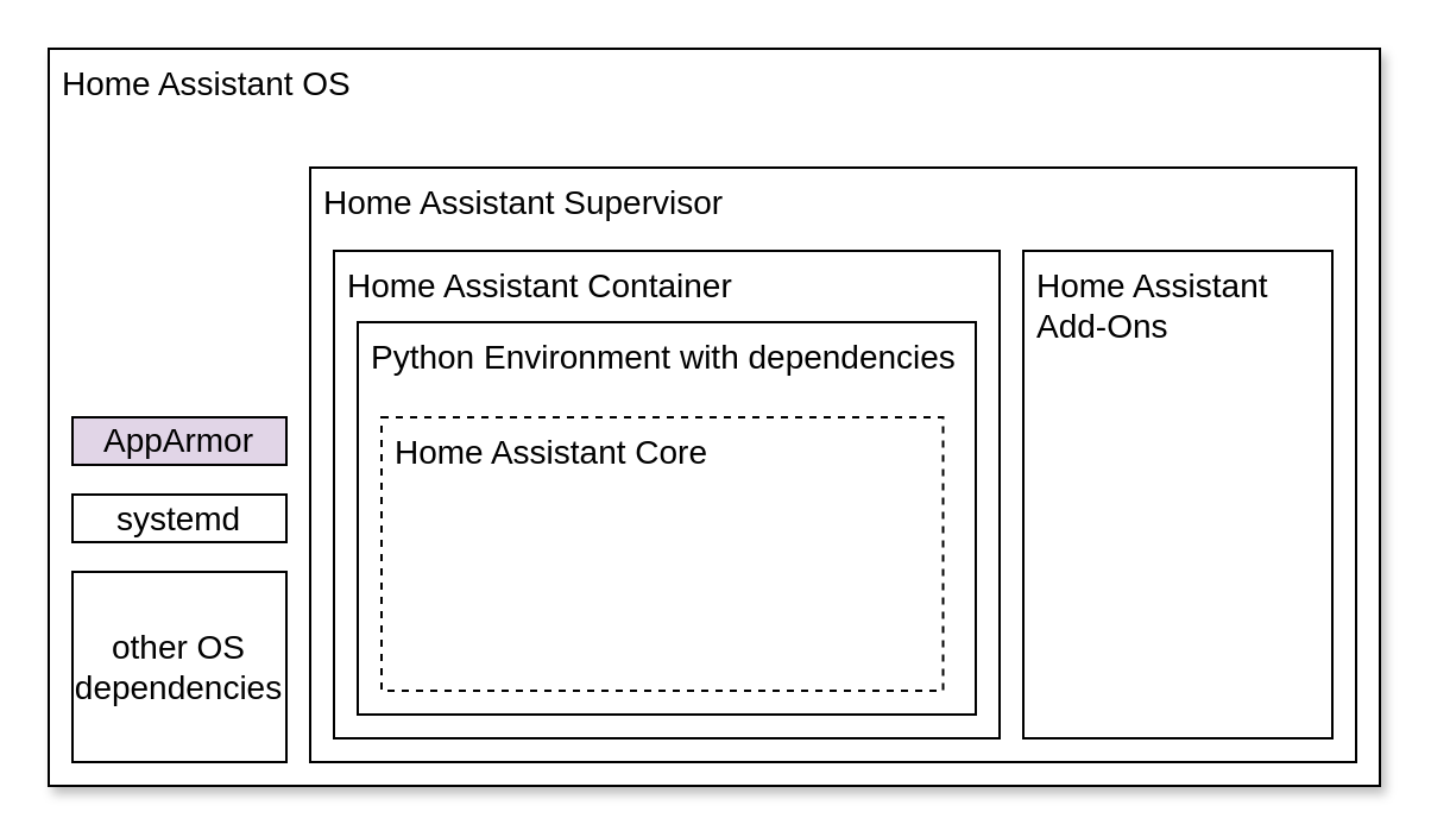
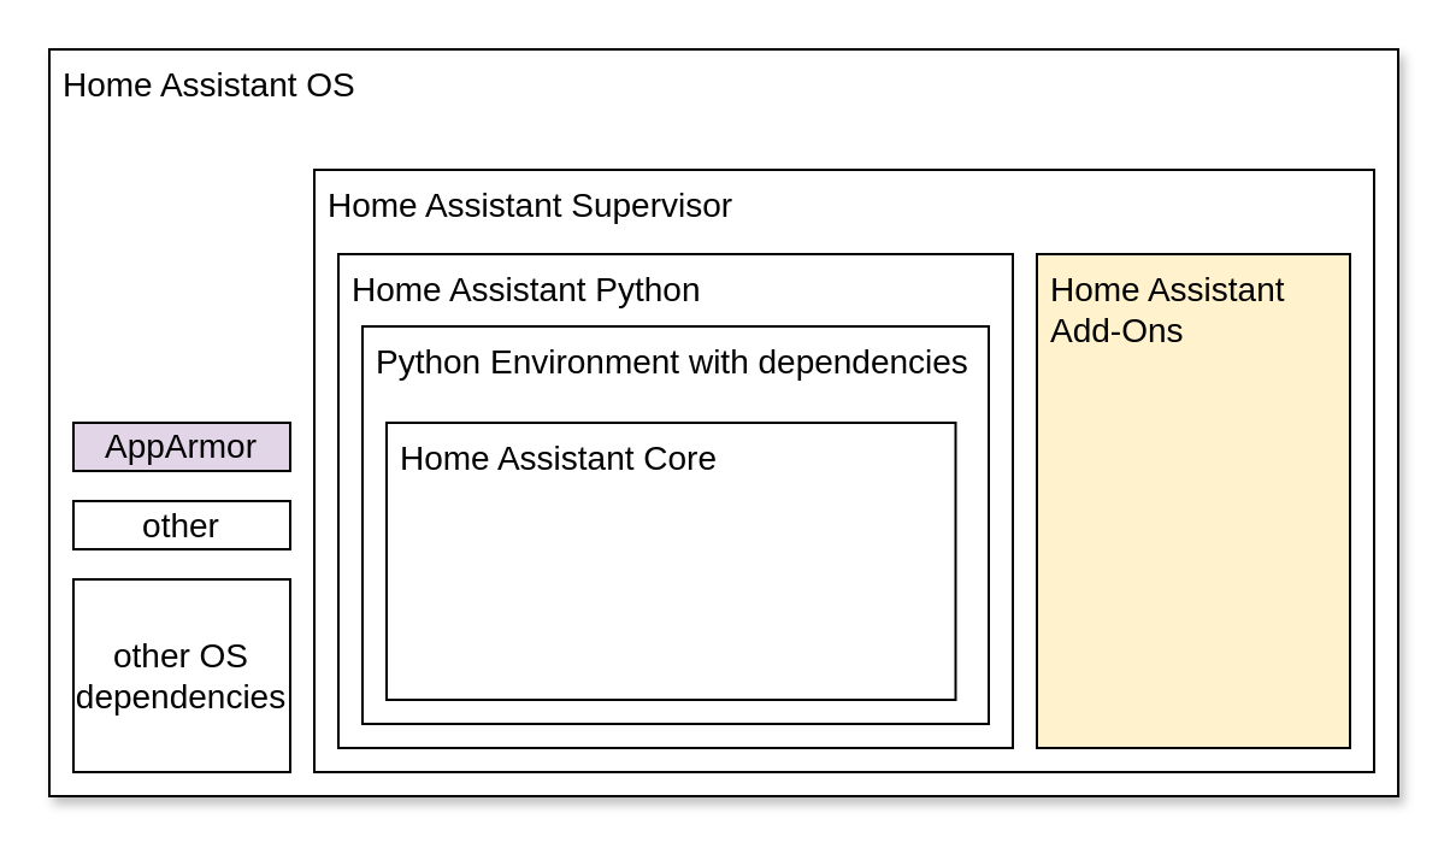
  <mxCell id="0" />
  <mxCell id="1" parent="0" />
  <mxCell id="2" value="Home Assistant OS&lt;br style=&quot;font-size: 14px;&quot;&gt;" style="rounded=0;whiteSpace=wrap;html=1;portConstraint=none;shadow=1;spacingTop=0;verticalAlign=top;align=left;spacingLeft=4;fontSize=14;arcSize=8;glass=0;" vertex="1" parent="1"><mxGeometry x="20" y="20" width="560" height="310" as="geometry" /></mxCell>
  <mxCell id="3" value="Home Assistant Supervisor" style="rounded=0;whiteSpace=wrap;html=1;portConstraint=none;shadow=0;spacingTop=0;verticalAlign=top;align=left;spacingLeft=4;fontSize=14;arcSize=8;" vertex="1" parent="1"><mxGeometry x="130" y="70" width="440" height="250" as="geometry" /></mxCell>
  <mxCell id="4" value="AppArmor" style="rounded=0;whiteSpace=wrap;html=1;shadow=0;fontSize=14;align=center;arcSize=8;fillColor=#e1d5e7;" vertex="1" parent="1"><mxGeometry x="30" y="175" width="90" height="20" as="geometry" /></mxCell>
- <mxCell id="5" value="systemd" style="rounded=0;whiteSpace=wrap;html=1;shadow=0;fontSize=14;align=center;arcSize=8;" vertex="1" parent="1"><mxGeometry x="30" y="207.5" width="90" height="20" as="geometry" /></mxCell>
+ <mxCell id="5" value="other" style="rounded=0;whiteSpace=wrap;html=1;shadow=0;fontSize=14;align=center;arcSize=8;" vertex="1" parent="1"><mxGeometry x="30" y="207.5" width="90" height="20" as="geometry" /></mxCell>
  <mxCell id="6" value="other OS dependencies" style="rounded=0;whiteSpace=wrap;html=1;shadow=0;fontSize=14;align=center;arcSize=8;" vertex="1" parent="1"><mxGeometry x="30" y="240" width="90" height="80" as="geometry" /></mxCell>
- <mxCell id="7" value="Home Assistant Add-Ons" style="rounded=0;whiteSpace=wrap;html=1;portConstraint=none;shadow=0;spacingTop=0;verticalAlign=top;align=left;spacingLeft=4;fontSize=14;arcSize=8;" vertex="1" parent="1"><mxGeometry x="430" y="105" width="130" height="205" as="geometry" /></mxCell>
- <mxCell id="8" value="Home Assistant Container" style="rounded=0;whiteSpace=wrap;html=1;portConstraint=none;shadow=0;spacingTop=0;verticalAlign=top;align=left;spacingLeft=4;fontSize=14;arcSize=8;" vertex="1" parent="1"><mxGeometry x="140" y="105" width="280" height="205" as="geometry" /></mxCell>
+ <mxCell id="7" value="Home Assistant Add-Ons" style="rounded=0;whiteSpace=wrap;html=1;portConstraint=none;shadow=0;spacingTop=0;verticalAlign=top;align=left;spacingLeft=4;fontSize=14;arcSize=8;fillColor=#fff2cc;" vertex="1" parent="1"><mxGeometry x="430" y="105" width="130" height="205" as="geometry" /></mxCell>
+ <mxCell id="8" value="Home Assistant Python" style="rounded=0;whiteSpace=wrap;html=1;portConstraint=none;shadow=0;spacingTop=0;verticalAlign=top;align=left;spacingLeft=4;fontSize=14;arcSize=8;" vertex="1" parent="1"><mxGeometry x="140" y="105" width="280" height="205" as="geometry" /></mxCell>
  <mxCell id="9" value="Python Environment with dependencies" style="rounded=0;whiteSpace=wrap;html=1;portConstraint=none;shadow=0;spacingTop=0;verticalAlign=top;align=left;spacingLeft=4;fontSize=14;arcSize=8;" vertex="1" parent="1"><mxGeometry x="150" y="135" width="260" height="165" as="geometry" /></mxCell>
- <mxCell id="10" value="Home Assistant Core" style="rounded=0;whiteSpace=wrap;html=1;portConstraint=none;shadow=0;spacingTop=0;verticalAlign=top;align=left;spacingLeft=4;fontSize=14;arcSize=8;dashed=1;" vertex="1" parent="1"><mxGeometry x="160" y="175" width="236.25" height="115" as="geometry" /></mxCell>
+ <mxCell id="10" value="Home Assistant Core" style="rounded=0;whiteSpace=wrap;html=1;portConstraint=none;shadow=0;spacingTop=0;verticalAlign=top;align=left;spacingLeft=4;fontSize=14;arcSize=8;" vertex="1" parent="1"><mxGeometry x="160" y="175" width="236.25" height="115" as="geometry" /></mxCell>
